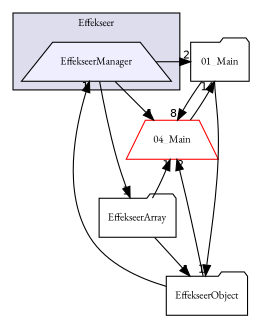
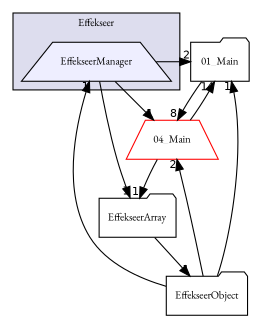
  digraph {
    compound=true
    fontname="EB Garamond"
    node [fontname="EB Garamond" fontsize=10 shape=folder style=filled]
    edge [fontname="EB Garamond" headlabel=1 labeldistance=1.5 labelfontname=Helvetica labelfontsize=10]
    n1 [fillcolor="#eeeeff" label=EffekseerManager pencolor=black shape=trapezium]
    n2 [color=black fillcolor=white label="01_Main"]
    n3 [label=EffekseerArray style=""]
    n4 [color=red fillcolor=white label="04_Main" shape=trapezium]
    n5 [label=EffekseerObject style=""]
    subgraph cluster_1 {
      bgcolor="#ddddee"
      fontsize=10
      label=Effekseer
      pencolor=black
      n1
    }
    n1 -> n2 [headlabel=2]
    n1 -> n3
    n1 -> n4
    n2 -> n4 [headlabel=8]
-   n3 -> n4
+   n4 -> n3
    n3 -> n5
    n4 -> n2 [headlabel=14]
    n5 -> n1
-   n2 -> n5
+   n5 -> n2
    n5 -> n4 [headlabel=2]
  }
